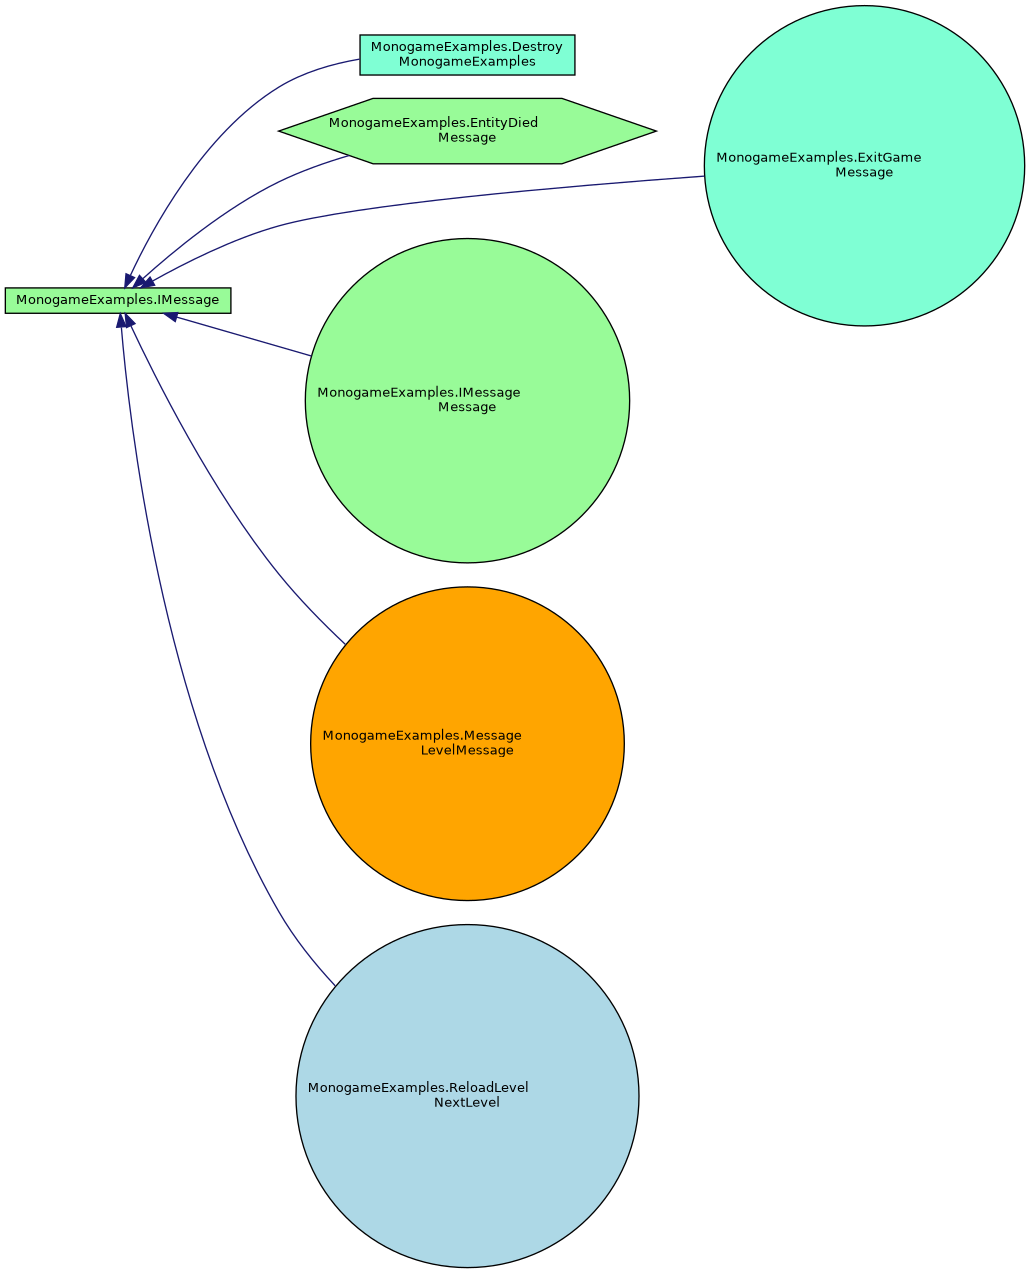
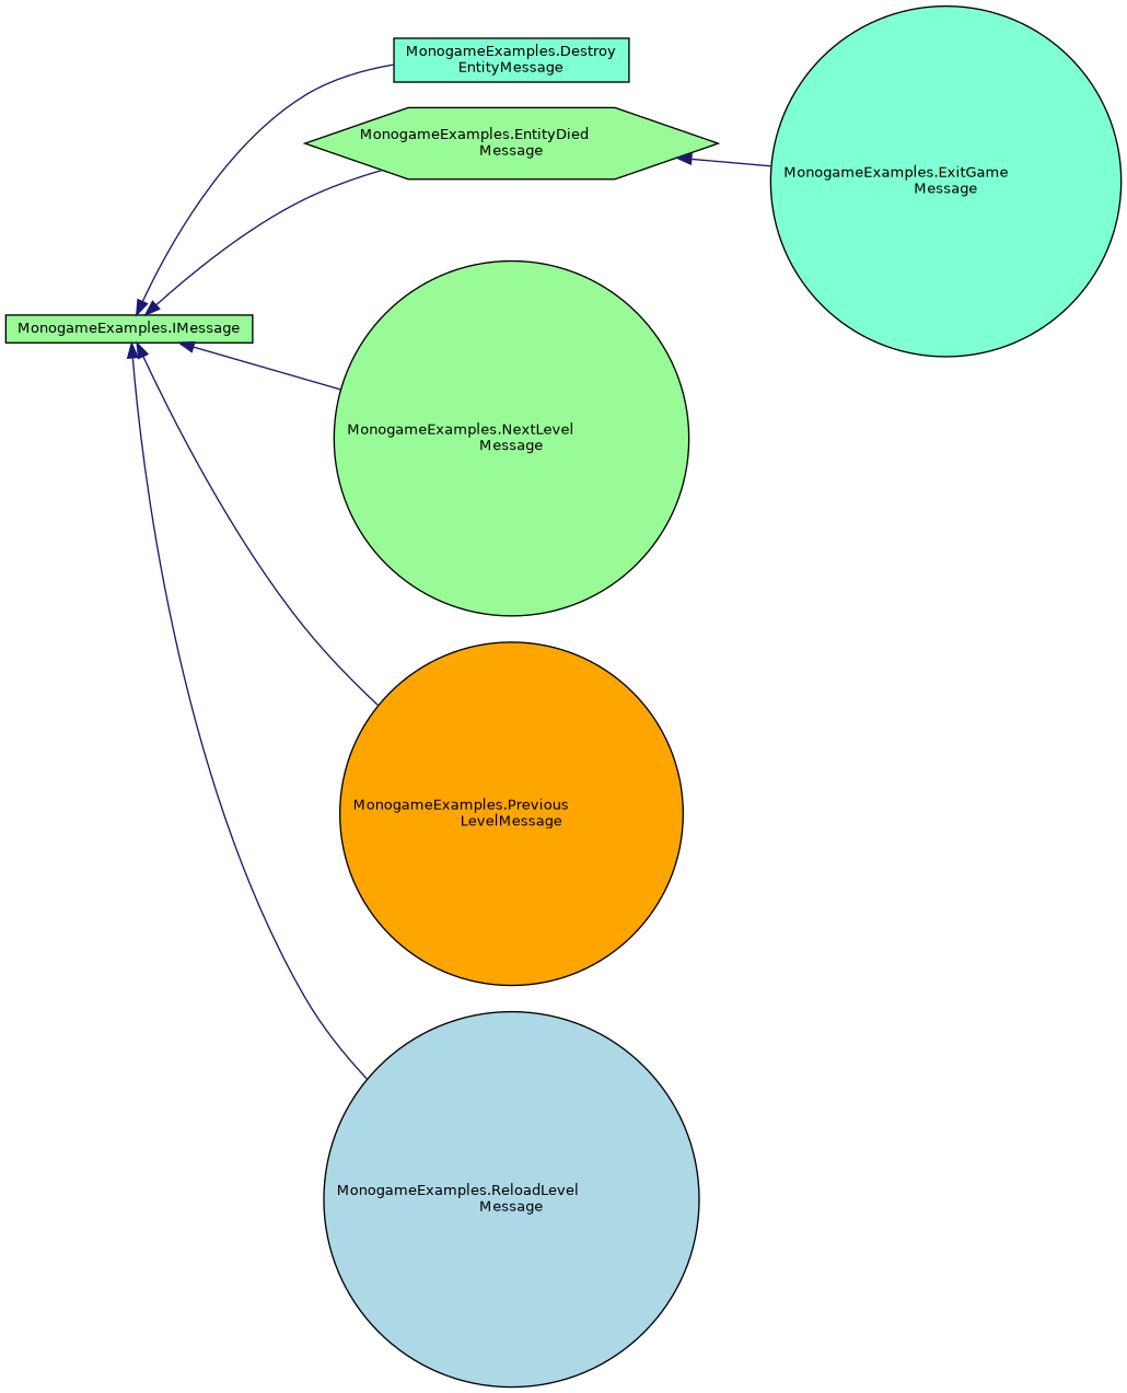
  digraph {
    rankdir=LR
    node [color=black fillcolor=palegreen fontname=Helvetica fontsize=10 shape=circle style=filled]
    edge [color=midnightblue dir=back fontname=Helvetica fontsize=10 labelfontname=Helvetica labelfontsize=10 style=solid]
    n1 [fontcolor=black height=0.2 label="MonogameExamples.IMessage" shape=box width=0.4]
-   n2 [fillcolor=aquamarine height=0.2 label="MonogameExamples.Destroy\lMonogameExamples" shape=box width=0.4]
+   n2 [fillcolor=aquamarine height=0.2 label="MonogameExamples.Destroy\lEntityMessage" shape=box width=0.4]
    n3 [height=0.2 label="MonogameExamples.EntityDied\lMessage" shape=hexagon width=0.4]
    n4 [fillcolor=aquamarine height=0.2 label="MonogameExamples.ExitGame\lMessage" width=0.4]
-   n5 [height=0.2 label="MonogameExamples.IMessage\lMessage" width=0.4]
-   n6 [fillcolor=orange height=0.2 label="MonogameExamples.Message\lLevelMessage" width=0.4]
-   n7 [fillcolor=lightblue height=0.2 label="MonogameExamples.ReloadLevel\lNextLevel" width=0.4]
+   n5 [height=0.2 label="MonogameExamples.NextLevel\lMessage" width=0.4]
+   n6 [fillcolor=orange height=0.2 label="MonogameExamples.Previous\lLevelMessage" width=0.4]
+   n7 [fillcolor=lightblue height=0.2 label="MonogameExamples.ReloadLevel\lMessage" width=0.4]
    n1 -> n2
    n1 -> n3
-   n1 -> n4
+   n3 -> n4
    n1 -> n5
    n1 -> n6
    n1 -> n7
  }
